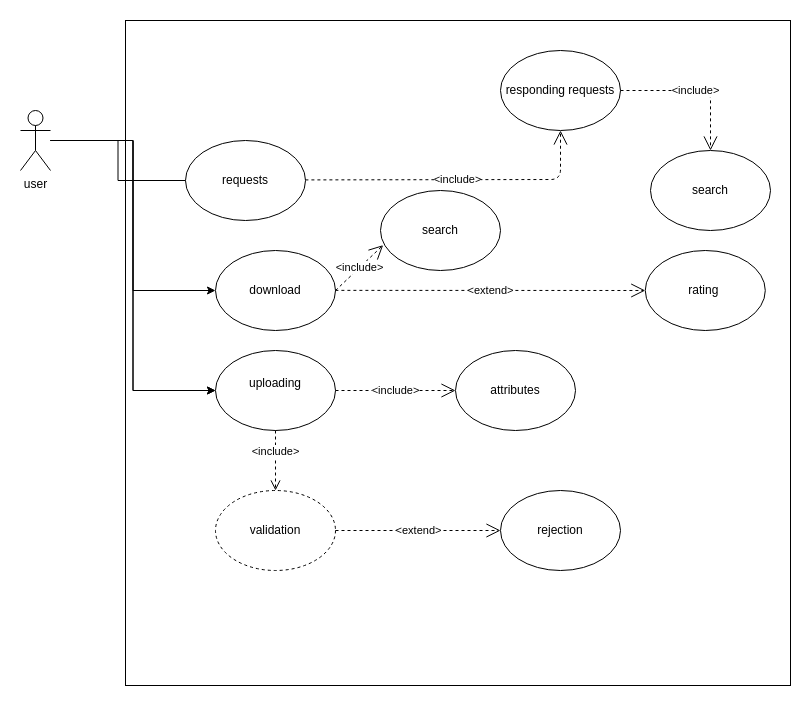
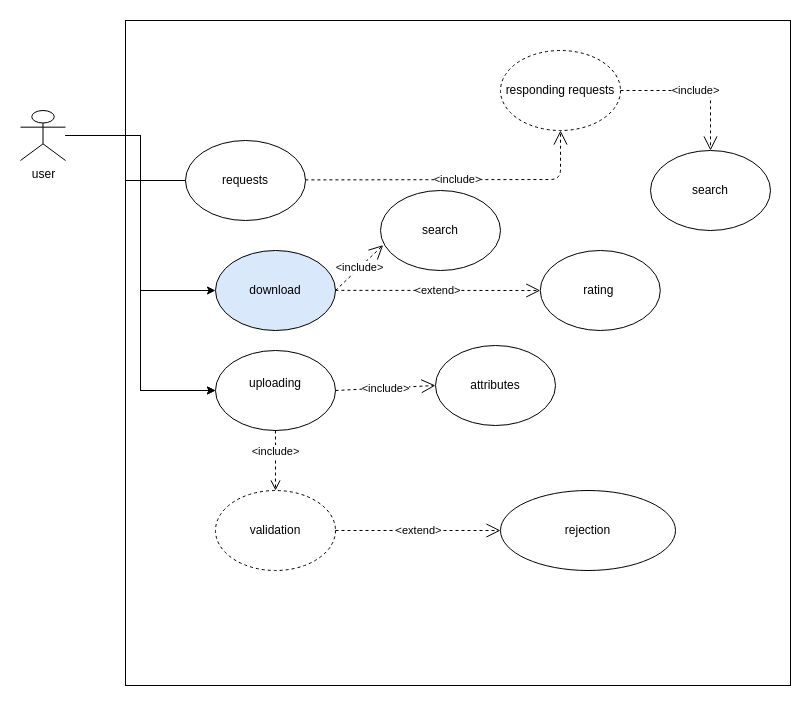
  <mxCell id="0" />
  <mxCell id="1" parent="0" />
  <mxCell id="2" value="" style="whiteSpace=wrap;html=1;aspect=fixed;" parent="1" vertex="1"><mxGeometry x="125" y="20" width="665" height="665" as="geometry" /></mxCell>
  <mxCell id="3" style="edgeStyle=orthogonalEdgeStyle;rounded=0;orthogonalLoop=1;jettySize=auto;html=1;entryX=0;entryY=0.5;entryDx=0;entryDy=0;" parent="1" source="6" target="9" edge="1"><mxGeometry relative="1" as="geometry" /></mxCell>
  <mxCell id="4" style="edgeStyle=orthogonalEdgeStyle;rounded=0;orthogonalLoop=1;jettySize=auto;html=1;entryX=0;entryY=0.5;entryDx=0;entryDy=0;" parent="1" source="6" target="9" edge="1"><mxGeometry relative="1" as="geometry" /></mxCell>
  <mxCell id="5" style="edgeStyle=orthogonalEdgeStyle;rounded=0;orthogonalLoop=1;jettySize=auto;html=1;entryX=0;entryY=0.5;entryDx=0;entryDy=0;" parent="1" source="6" target="13" edge="1"><mxGeometry relative="1" as="geometry" /></mxCell>
- <mxCell id="6" value="user&lt;br&gt;&lt;br&gt;" style="shape=umlActor;verticalLabelPosition=bottom;labelBackgroundColor=#ffffff;verticalAlign=top;html=1;outlineConnect=0;" parent="1" vertex="1"><mxGeometry x="20" y="110" width="30" height="60" as="geometry" /></mxCell>
+ <mxCell id="6" value="user&lt;br&gt;&lt;br&gt;" style="shape=umlActor;verticalLabelPosition=bottom;labelBackgroundColor=#ffffff;verticalAlign=top;html=1;outlineConnect=0;" parent="1" vertex="1"><mxGeometry x="20" y="110" width="45" height="50" as="geometry" /></mxCell>
  <mxCell id="7" value="requests" style="ellipse;whiteSpace=wrap;html=1;" parent="1" vertex="1"><mxGeometry x="185" y="140" width="120" height="80" as="geometry" /></mxCell>
- <mxCell id="8" value="responding requests&lt;br&gt;" style="ellipse;whiteSpace=wrap;html=1;" parent="1" vertex="1"><mxGeometry x="500" y="50" width="120" height="80" as="geometry" /></mxCell>
+ <mxCell id="8" value="responding requests&lt;br&gt;" style="ellipse;whiteSpace=wrap;html=1;dashed=1;" parent="1" vertex="1"><mxGeometry x="500" y="50" width="120" height="80" as="geometry" /></mxCell>
  <mxCell id="9" value="uploading&lt;br&gt;&lt;br&gt;" style="ellipse;whiteSpace=wrap;html=1;" parent="1" vertex="1"><mxGeometry x="215" y="350" width="120" height="80" as="geometry" /></mxCell>
  <mxCell id="10" value="validation&lt;br&gt;" style="ellipse;whiteSpace=wrap;html=1;dashed=1;" parent="1" vertex="1"><mxGeometry x="215" y="490" width="120" height="80" as="geometry" /></mxCell>
- <mxCell id="11" value="attributes&lt;br&gt;" style="ellipse;whiteSpace=wrap;html=1;" parent="1" vertex="1"><mxGeometry x="455" y="350" width="120" height="80" as="geometry" /></mxCell>
+ <mxCell id="11" value="attributes&lt;br&gt;" style="ellipse;whiteSpace=wrap;html=1;" parent="1" vertex="1"><mxGeometry x="435" y="345" width="120" height="80" as="geometry" /></mxCell>
  <mxCell id="12" style="edgeStyle=orthogonalEdgeStyle;rounded=0;orthogonalLoop=1;jettySize=auto;html=1;endArrow=none;" parent="1" source="6" target="7" edge="1"><mxGeometry relative="1" as="geometry" /></mxCell>
- <mxCell id="13" value="download" style="ellipse;whiteSpace=wrap;html=1;" parent="1" vertex="1"><mxGeometry x="215" y="250" width="120" height="80" as="geometry" /></mxCell>
+ <mxCell id="13" value="download" style="ellipse;whiteSpace=wrap;html=1;fillColor=#dae8fc;" parent="1" vertex="1"><mxGeometry x="215" y="250" width="120" height="80" as="geometry" /></mxCell>
  <mxCell id="14" value="search" style="ellipse;whiteSpace=wrap;html=1;" parent="1" vertex="1"><mxGeometry x="380" y="190" width="120" height="80" as="geometry" /></mxCell>
- <mxCell id="15" value="rating&amp;nbsp;" style="ellipse;whiteSpace=wrap;html=1;" parent="1" vertex="1"><mxGeometry x="644.786" y="250" width="120" height="80" as="geometry" /></mxCell>
- <mxCell id="16" value="rejection" style="ellipse;whiteSpace=wrap;html=1;" parent="1" vertex="1"><mxGeometry x="500" y="490" width="120" height="80" as="geometry" /></mxCell>
+ <mxCell id="15" value="rating&amp;nbsp;" style="ellipse;whiteSpace=wrap;html=1;" parent="1" vertex="1"><mxGeometry x="539.786" y="250" width="120" height="80" as="geometry" /></mxCell>
+ <mxCell id="16" value="rejection" style="ellipse;whiteSpace=wrap;html=1;" parent="1" vertex="1"><mxGeometry x="500" y="490" width="175" height="80" as="geometry" /></mxCell>
  <mxCell id="17" value="&amp;lt;include&amp;gt;" style="endArrow=open;endSize=12;dashed=1;html=1;exitX=1;exitY=0.5;exitDx=0;exitDy=0;entryX=0.022;entryY=0.683;entryDx=0;entryDy=0;entryPerimeter=0;" parent="1" source="13" target="14" edge="1"><mxGeometry width="160" relative="1" as="geometry"><mxPoint x="255" y="239.5" as="sourcePoint" /><mxPoint x="415" y="239.5" as="targetPoint" /></mxGeometry></mxCell>
  <mxCell id="18" value="&amp;lt;include&amp;gt;" style="endArrow=open;endSize=12;dashed=1;html=1;exitX=1;exitY=0.5;exitDx=0;exitDy=0;entryX=0;entryY=0.5;entryDx=0;entryDy=0;" parent="1" source="9" target="11" edge="1"><mxGeometry width="160" relative="1" as="geometry"><mxPoint x="340" y="380" as="sourcePoint" /><mxPoint x="410" y="380" as="targetPoint" /></mxGeometry></mxCell>
  <mxCell id="19" value="&lt;div&gt;&amp;lt;include&amp;gt;&lt;/div&gt;" style="html=1;verticalAlign=bottom;endArrow=open;dashed=1;endSize=8;entryX=0.5;entryY=0;entryDx=0;entryDy=0;" parent="1" target="10" edge="1"><mxGeometry relative="1" as="geometry"><mxPoint x="275" y="430" as="sourcePoint" /><mxPoint x="274.397" y="480.207" as="targetPoint" /></mxGeometry></mxCell>
  <mxCell id="20" value="&amp;lt;extend&amp;gt;" style="endArrow=open;endSize=12;dashed=1;html=1;exitX=1;exitY=0.5;exitDx=0;exitDy=0;entryX=0;entryY=0.5;entryDx=0;entryDy=0;" parent="1" source="10" target="16" edge="1"><mxGeometry width="160" relative="1" as="geometry"><mxPoint x="40" y="630" as="sourcePoint" /><mxPoint x="200" y="630" as="targetPoint" /></mxGeometry></mxCell>
  <mxCell id="21" value="&amp;lt;extend&amp;gt;" style="endArrow=open;endSize=12;dashed=1;html=1;exitX=1;exitY=0.5;exitDx=0;exitDy=0;entryX=0;entryY=0.5;entryDx=0;entryDy=0;" parent="1" target="15" edge="1"><mxGeometry width="160" relative="1" as="geometry"><mxPoint x="334.897" y="289.862" as="sourcePoint" /><mxPoint x="499.724" y="289.862" as="targetPoint" /></mxGeometry></mxCell>
  <mxCell id="22" value="&amp;lt;include&amp;gt;" style="endArrow=open;endSize=12;dashed=1;html=1;exitX=1;exitY=0.5;exitDx=0;exitDy=0;entryX=0.5;entryY=1;entryDx=0;entryDy=0;" parent="1" target="8" edge="1"><mxGeometry width="160" relative="1" as="geometry"><mxPoint x="304.897" y="179.414" as="sourcePoint" /><mxPoint x="509.724" y="179.414" as="targetPoint" /><Array as="points"><mxPoint x="560" y="179" /></Array></mxGeometry></mxCell>
  <mxCell id="23" value="search" style="ellipse;whiteSpace=wrap;html=1;" vertex="1" parent="1"><mxGeometry x="650" y="150" width="120" height="80" as="geometry" /></mxCell>
  <mxCell id="24" value="&amp;lt;include&amp;gt;" style="endArrow=open;endSize=12;dashed=1;html=1;exitX=1;exitY=0.5;exitDx=0;exitDy=0;entryX=0.5;entryY=0;entryDx=0;entryDy=0;" edge="1" parent="1" source="8" target="23"><mxGeometry width="160" relative="1" as="geometry"><mxPoint x="710" y="110" as="sourcePoint" /><mxPoint x="758" y="65" as="targetPoint" /><Array as="points"><mxPoint x="710" y="90" /></Array></mxGeometry></mxCell>
